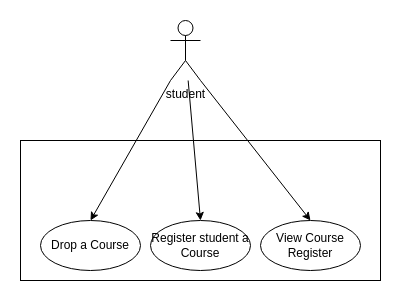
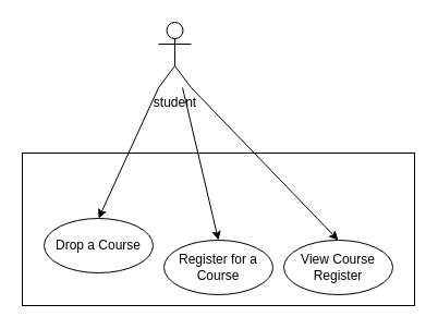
  <mxCell id="0" />
  <mxCell id="1" parent="0" />
- <mxCell id="2" value="student&lt;br&gt;" style="shape=umlActor;verticalLabelPosition=bottom;verticalAlign=top;html=1;outlineConnect=0;" vertex="1" parent="1"><mxGeometry x="170" y="20" width="30" height="60" as="geometry" /></mxCell>
+ <mxCell id="2" value="student&lt;br&gt;" style="shape=umlActor;verticalLabelPosition=bottom;verticalAlign=top;html=1;outlineConnect=0;" vertex="1" parent="1"><mxGeometry x="145" y="20" width="30" height="60" as="geometry" /></mxCell>
  <mxCell id="3" value="" style="rounded=0;whiteSpace=wrap;html=1;align=center;" vertex="1" parent="1"><mxGeometry x="20" y="140" width="360" height="140" as="geometry" /></mxCell>
- <mxCell id="4" value="Drop a Course" style="ellipse;whiteSpace=wrap;html=1;" vertex="1" parent="1"><mxGeometry x="40" y="220" width="100" height="50" as="geometry" /></mxCell>
- <mxCell id="5" value="Register student a Course" style="ellipse;whiteSpace=wrap;html=1;" vertex="1" parent="1"><mxGeometry x="150" y="220" width="100" height="50" as="geometry" /></mxCell>
+ <mxCell id="4" value="Drop a Course" style="ellipse;whiteSpace=wrap;html=1;" vertex="1" parent="1"><mxGeometry x="40" y="200" width="100" height="50" as="geometry" /></mxCell>
+ <mxCell id="5" value="Register for a Course" style="ellipse;whiteSpace=wrap;html=1;" vertex="1" parent="1"><mxGeometry x="150" y="220" width="100" height="50" as="geometry" /></mxCell>
  <mxCell id="6" value="View Course Register" style="ellipse;whiteSpace=wrap;html=1;" vertex="1" parent="1"><mxGeometry x="260" y="220" width="100" height="50" as="geometry" /></mxCell>
  <mxCell id="7" style="edgeStyle=none;html=1;exitX=0;exitY=1;exitDx=0;exitDy=0;exitPerimeter=0;entryX=0.5;entryY=0;entryDx=0;entryDy=0;" edge="1" parent="1" source="2" target="4"><mxGeometry relative="1" as="geometry" /></mxCell>
  <mxCell id="8" style="edgeStyle=none;html=1;exitX=1;exitY=1;exitDx=0;exitDy=0;exitPerimeter=0;entryX=0.5;entryY=0;entryDx=0;entryDy=0;" edge="1" parent="1" source="2" target="6"><mxGeometry relative="1" as="geometry" /></mxCell>
  <mxCell id="9" style="edgeStyle=none;html=1;entryX=0.5;entryY=0;entryDx=0;entryDy=0;" edge="1" parent="1" source="2" target="5"><mxGeometry relative="1" as="geometry" /></mxCell>
